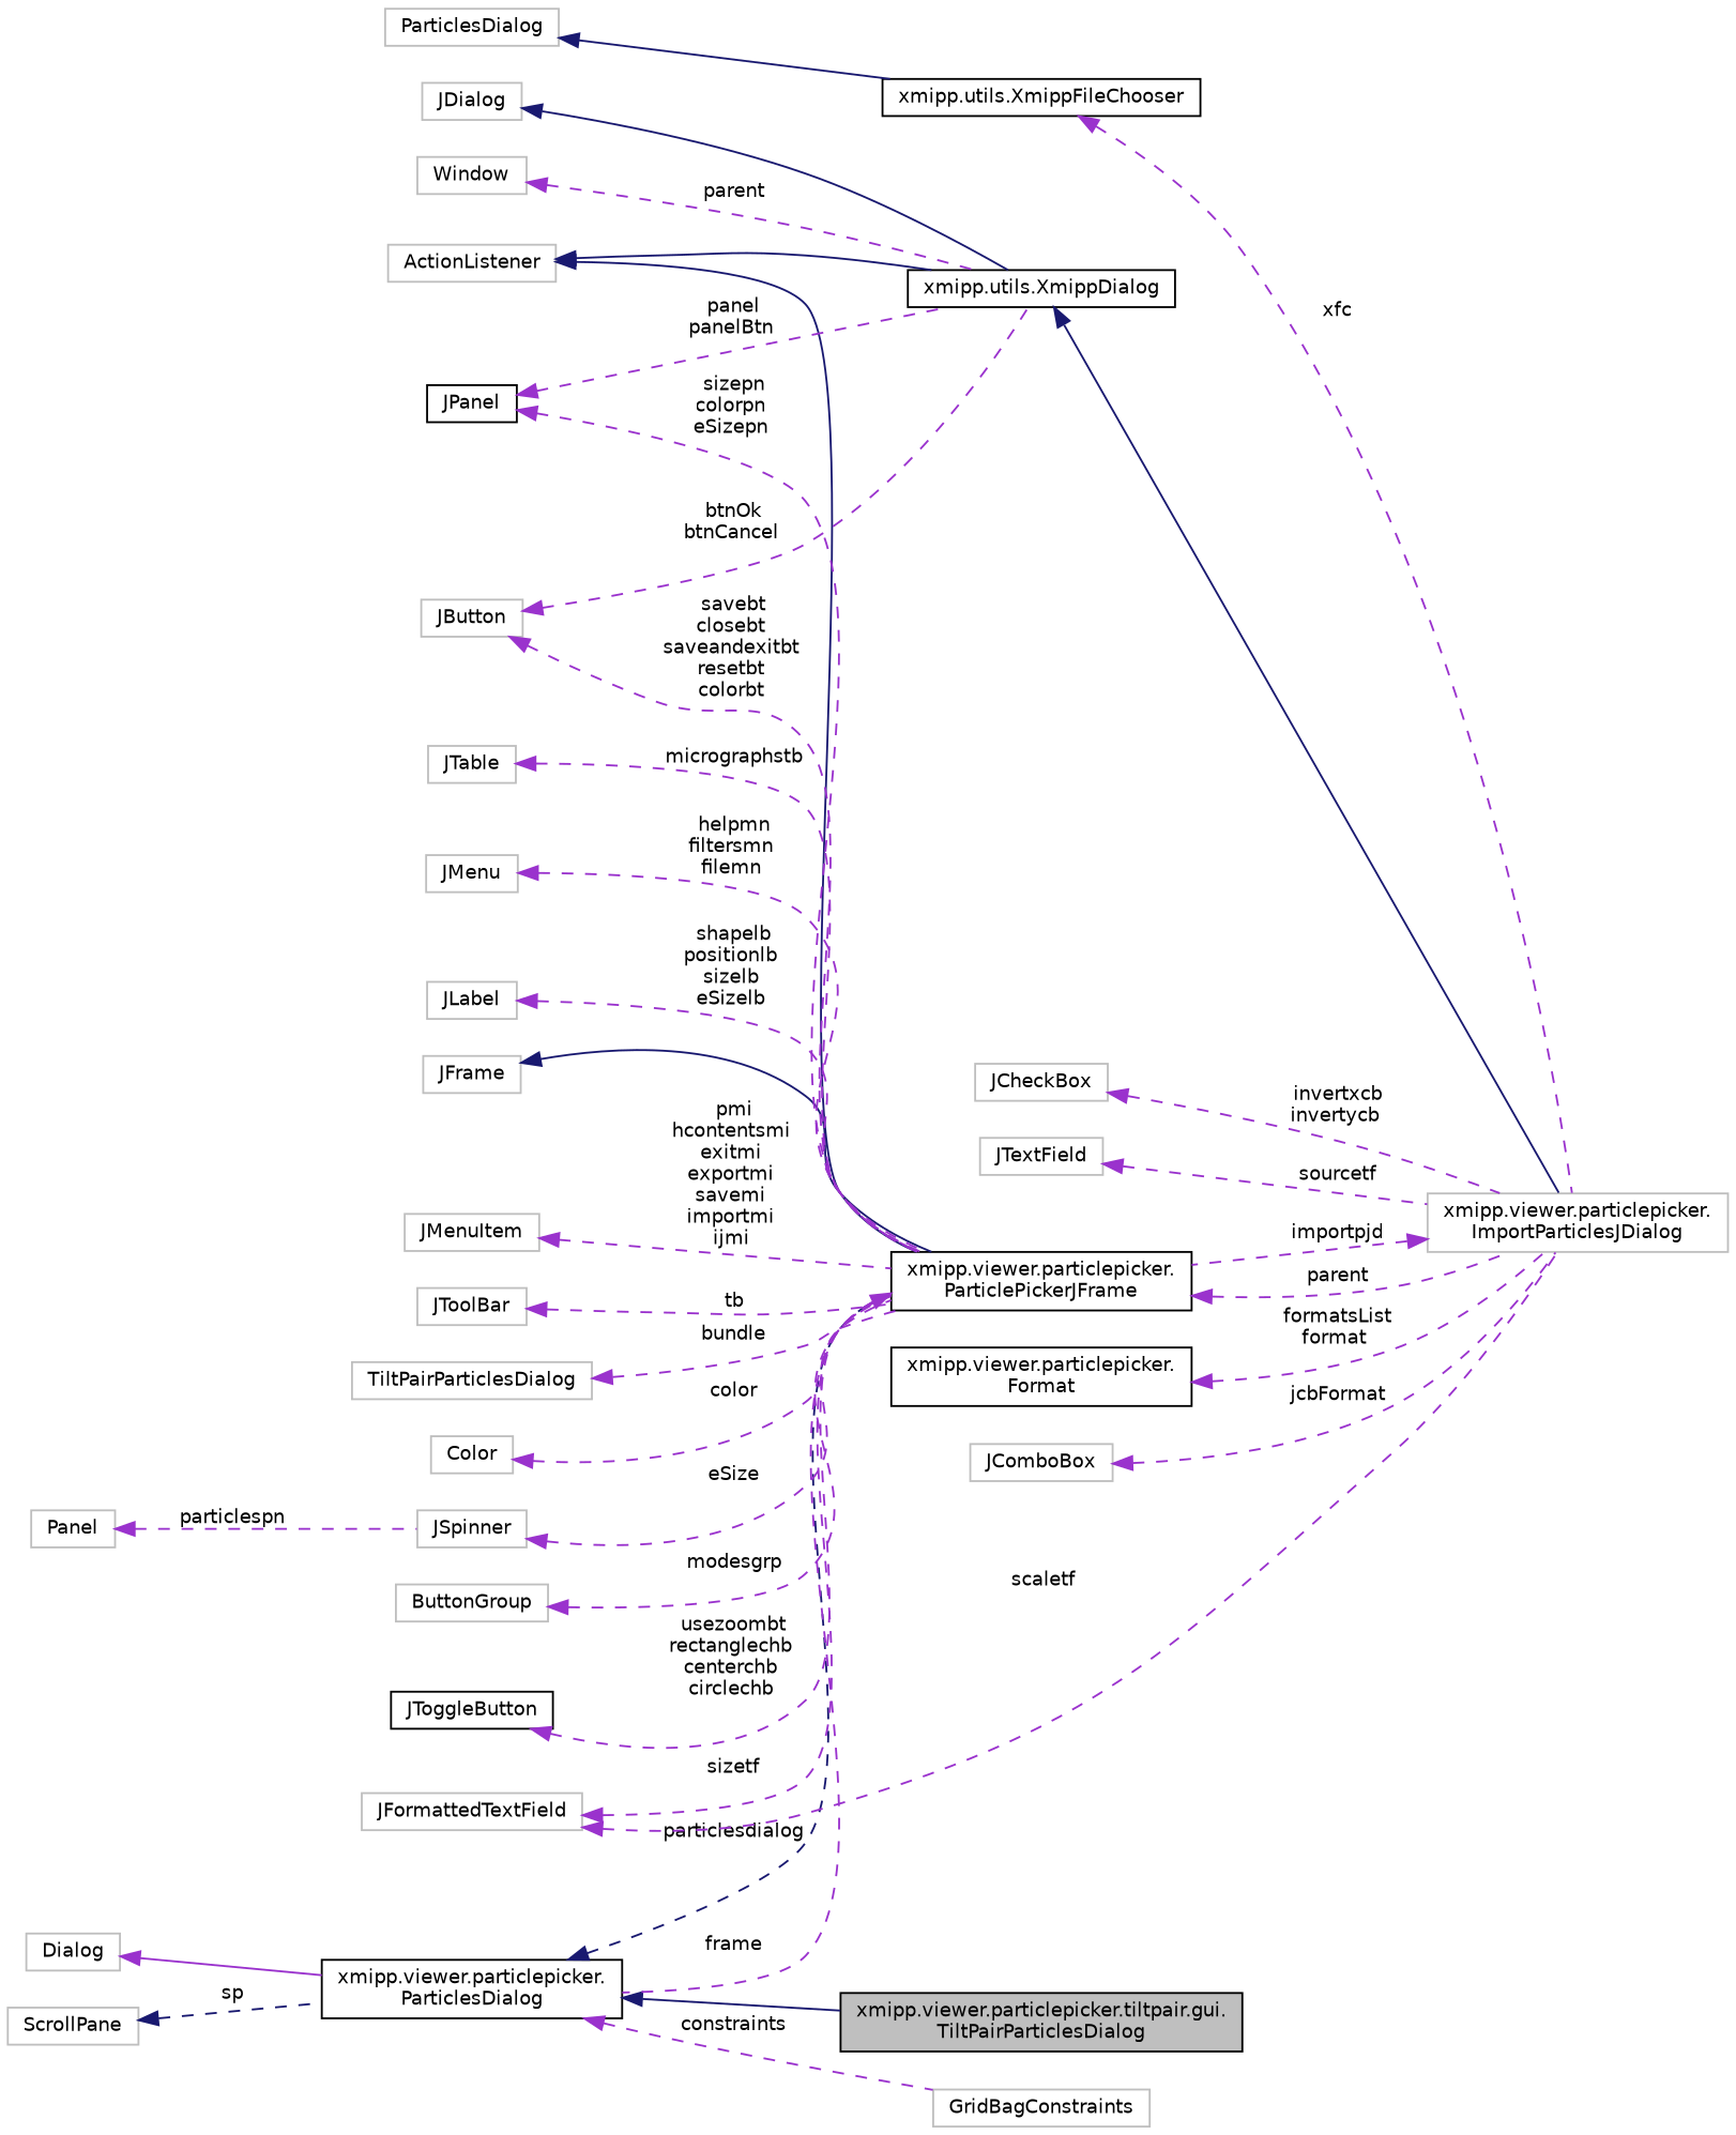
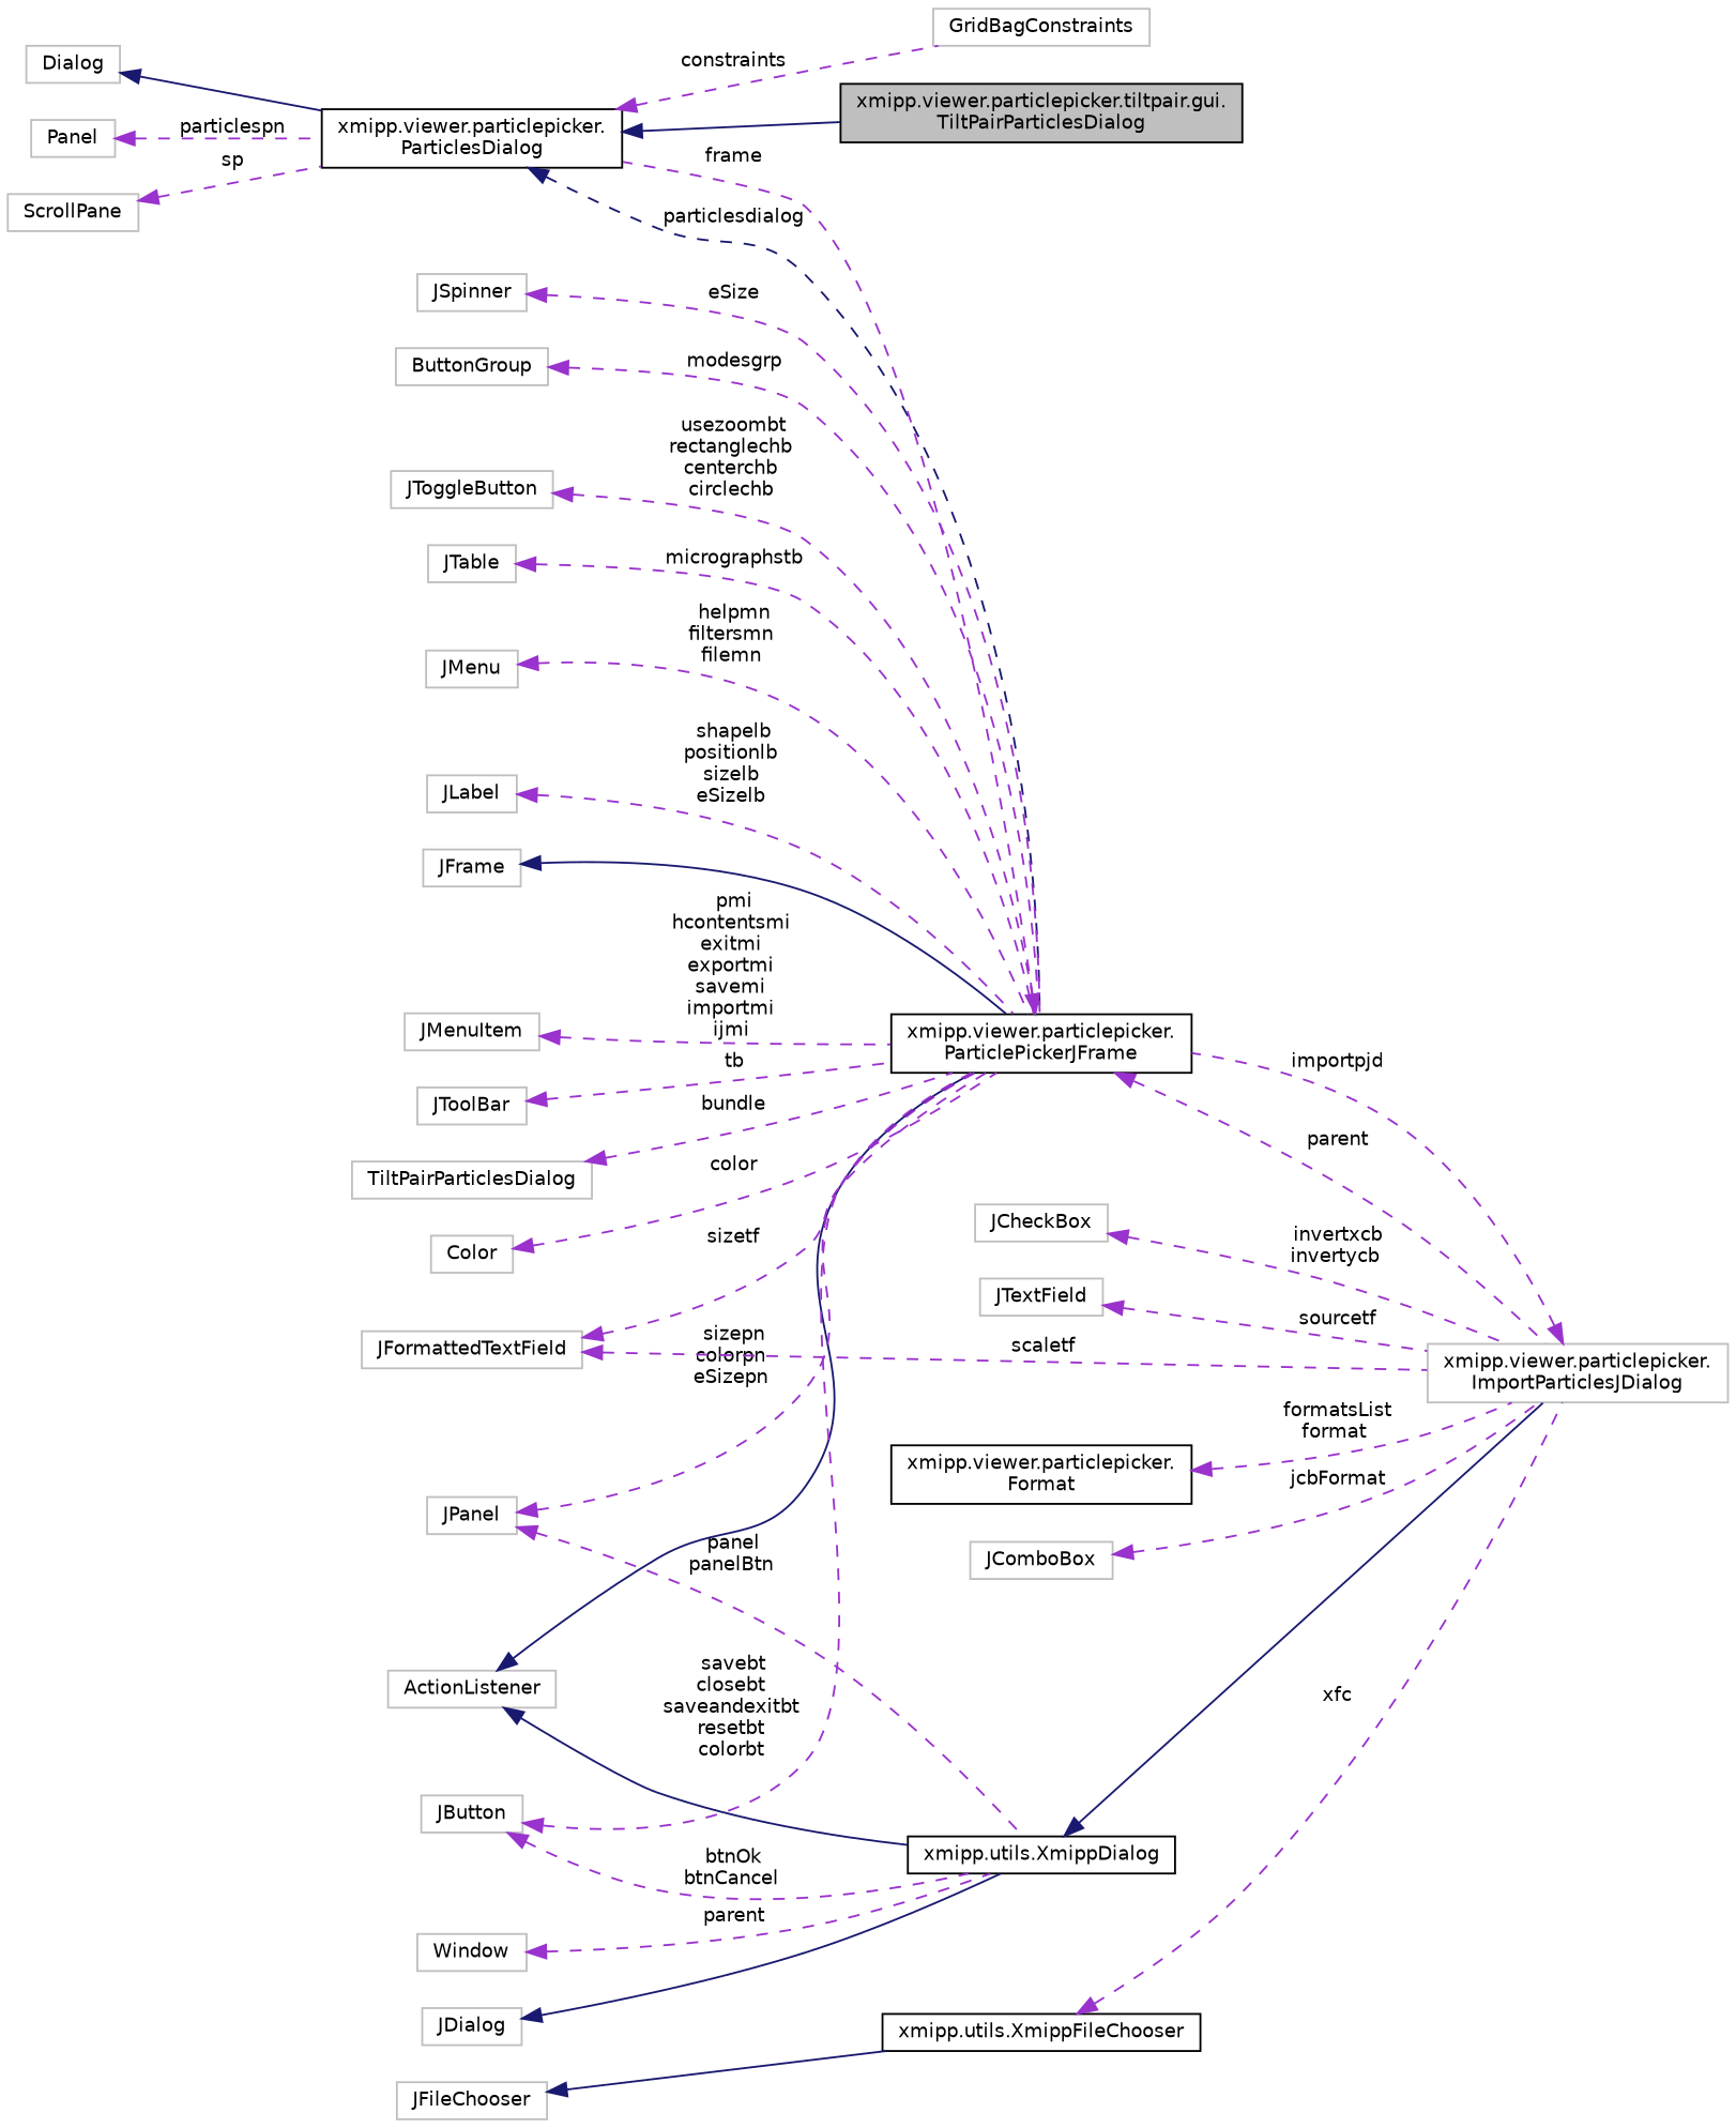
  digraph {
    rankdir=LR
    node [color=grey75 fillcolor=white fontname=Helvetica fontsize=10 shape=record style=filled]
    edge [color=darkorchid3 dir=back fontname=Helvetica fontsize=10 labelfontname=Helvetica labelfontsize=10 style=dashed]
    n1 [color=black fillcolor=grey75 fontcolor=black height=0.2 label="xmipp.viewer.particlepicker.tiltpair.gui.\lTiltPairParticlesDialog" width=0.4]
    n2 [color=black height=0.2 label="xmipp.viewer.particlepicker.\lParticlesDialog" width=0.4]
    n3 [color=black height=0.2 label="xmipp.viewer.particlepicker.\lParticlePickerJFrame" width=0.4]
    n4 [height=0.2 label=GridBagConstraints width=0.4]
    n5 [height=0.2 label="xmipp.viewer.particlepicker.\lImportParticlesJDialog" width=0.4]
    n6 [height=0.2 label=Dialog width=0.4]
    n7 [height=0.2 label=JFrame width=0.4]
    n8 [height=0.2 label=ActionListener width=0.4]
    n9 [color=black height=0.2 label="xmipp.utils.XmippDialog" width=0.4]
    n10 [height=0.2 label=JMenuItem width=0.4]
    n11 [height=0.2 label=JToolBar width=0.4]
    n12 [height=0.2 label=JButton width=0.4]
    n13 [height=0.2 label=TiltPairParticlesDialog width=0.4]
    n14 [height=0.2 label=Color width=0.4]
    n15 [height=0.2 label=JSpinner width=0.4]
    n16 [height=0.2 label=ButtonGroup width=0.4]
-   n17 [color=black height=0.2 label=JToggleButton width=0.4]
+   n17 [height=0.2 label=JToggleButton width=0.4]
    n18 [height=0.2 label=JTable width=0.4]
    n19 [height=0.2 label=JDialog width=0.4]
    n20 [height=0.2 label=Window width=0.4]
-   n21 [color=black height=0.2 label=JPanel width=0.4]
+   n21 [height=0.2 label=JPanel width=0.4]
    n22 [height=0.2 label=JCheckBox width=0.4]
    n23 [height=0.2 label=JTextField width=0.4]
    n24 [color=black height=0.2 label="xmipp.utils.XmippFileChooser" width=0.4]
-   n25 [height=0.2 label=ParticlesDialog width=0.4]
+   n25 [height=0.2 label=JFileChooser width=0.4]
    n26 [color=black height=0.2 label="xmipp.viewer.particlepicker.\lFormat" width=0.4]
    n27 [height=0.2 label=JComboBox width=0.4]
    n28 [height=0.2 label=JFormattedTextField width=0.4]
    n29 [height=0.2 label=JMenu width=0.4]
    n30 [height=0.2 label=JLabel width=0.4]
    n31 [height=0.2 label=Panel width=0.4]
    n32 [height=0.2 label=ScrollPane width=0.4]
    n2 -> n1 [color=midnightblue style=solid]
    n2 -> n3 [color=midnightblue label=" particlesdialog"]
    n2 -> n4 [label=" constraints"]
    n3 -> n2 [label=" frame"]
    n3 -> n5 [label=" parent"]
    n5 -> n3 [label=" importpjd"]
-   n6 -> n2 [style=solid]
+   n6 -> n2 [color=midnightblue style=solid]
    n7 -> n3 [color=midnightblue style=solid]
    n8 -> n3 [color=midnightblue style=solid]
    n8 -> n9 [color=midnightblue style=solid]
    n9 -> n5 [color=midnightblue style=solid]
    n10 -> n3 [label=" pmi\nhcontentsmi\nexitmi\nexportmi\nsavemi\nimportmi\nijmi"]
    n11 -> n3 [label=" tb"]
    n12 -> n3 [label=" savebt\nclosebt\nsaveandexitbt\nresetbt\ncolorbt"]
    n12 -> n9 [label=" btnOk\nbtnCancel"]
    n13 -> n3 [label=" bundle"]
    n14 -> n3 [label=" color"]
    n15 -> n3 [label=" eSize"]
    n16 -> n3 [label=" modesgrp"]
    n17 -> n3 [label=" usezoombt\nrectanglechb\ncenterchb\ncirclechb"]
    n18 -> n3 [label=" micrographstb"]
    n19 -> n9 [color=midnightblue style=solid]
    n20 -> n9 [label=" parent"]
    n21 -> n3 [label=" sizepn\ncolorpn\neSizepn"]
    n21 -> n9 [label=" panel\npanelBtn"]
    n22 -> n5 [label=" invertxcb\ninvertycb"]
    n23 -> n5 [label=" sourcetf"]
    n24 -> n5 [label=" xfc"]
    n25 -> n24 [color=midnightblue style=solid]
    n26 -> n5 [label=" formatsList\nformat"]
    n27 -> n5 [label=" jcbFormat"]
    n28 -> n3 [label=" sizetf"]
    n28 -> n5 [label=" scaletf"]
    n29 -> n3 [label=" helpmn\nfiltersmn\nfilemn"]
    n30 -> n3 [label=" shapelb\npositionlb\nsizelb\neSizelb"]
-   n31 -> n15 [label=" particlespn"]
-   n32 -> n2 [color=midnightblue label=" sp"]
+   n31 -> n2 [label=" particlespn"]
+   n32 -> n2 [label=" sp"]
  }
